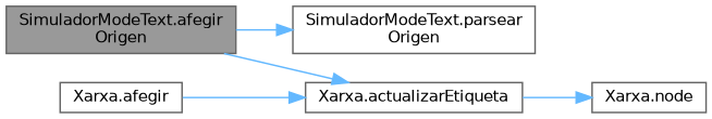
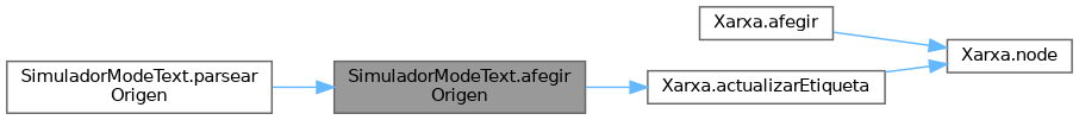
  digraph {
    rankdir=LR
    node [color=grey40 fillcolor=white fontname=Helvetica fontsize=10 shape=box style=filled]
    edge [color=steelblue1 fontname=Helvetica fontsize=10 labelfontname=Helvetica labelfontsize=10 style=solid]
    n1 [color=gray40 fillcolor=grey60 fontcolor=black height=0.2 label="SimuladorModeText.afegir\lOrigen" width=0.4]
    n2 [height=0.2 label="SimuladorModeText.parsear\lOrigen" width=0.4]
    n3 [height=0.2 label="Xarxa.actualizarEtiqueta" width=0.4]
    n4 [height=0.2 label="Xarxa.afegir" width=0.4]
    n5 [height=0.2 label="Xarxa.node" width=0.4]
-   n1 -> n2
+   n2 -> n1
    n1 -> n3
    n3 -> n5
-   n4 -> n3
+   n4 -> n5
  }
